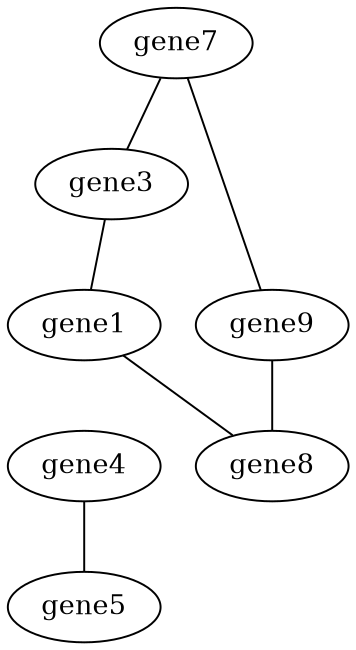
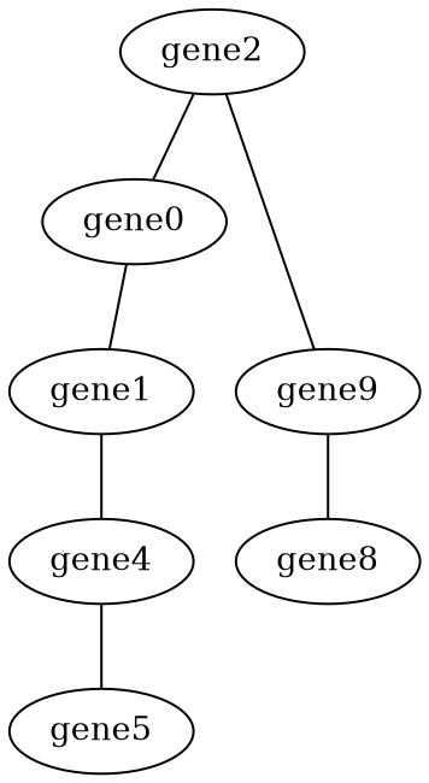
  strict graph {
    edge [weight=1]
    gene1
    gene4
    gene5
-   gene2 [label=gene7]
-   gene3
+   gene2
+   gene3 [label=gene0]
    n6 [label=gene9]
    n7 [label=gene8]
-   gene1 -- n7
+   gene1 -- gene4
    gene4 -- gene5
    gene2 -- gene3
    gene2 -- n6
    gene3 -- gene1
    n6 -- n7
  }
